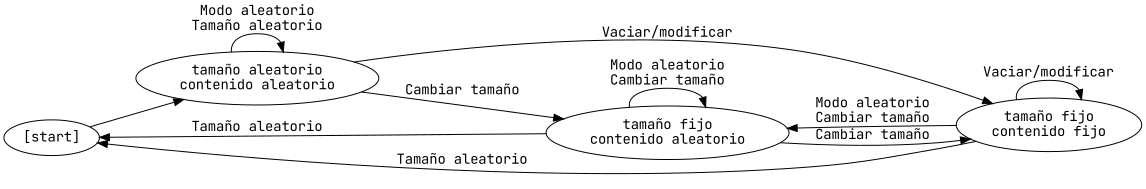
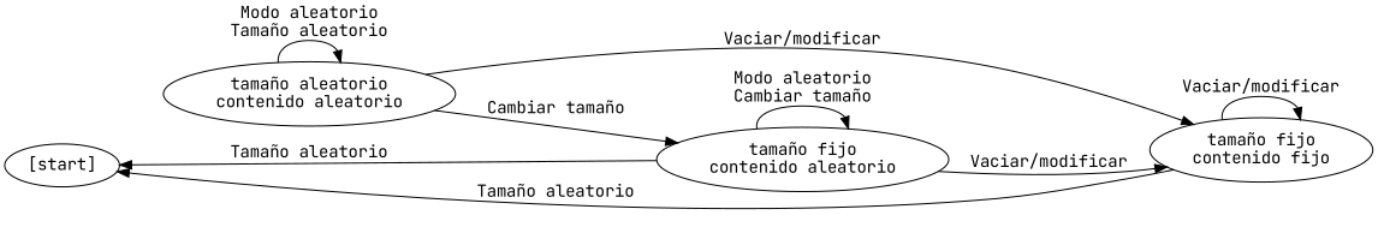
  digraph {
    fontname="JetBrains Mono"
    rankdir=LR
    node [fontname="JetBrains Mono"]
    edge [fontname="JetBrains Mono"]
    n1 [label="[start]"]
    n2 [label="tamaño aleatorio\ncontenido aleatorio"]
    n3 [label="tamaño fijo\ncontenido aleatorio"]
    n4 [label="tamaño fijo\ncontenido fijo"]
-   n1 -> n2
    n2 -> n2 [label="Modo aleatorio\nTamaño aleatorio"]
    n2 -> n3 [label="Cambiar tamaño"]
    n2 -> n4 [label="Vaciar/modificar"]
    n3 -> n1 [label="Tamaño aleatorio"]
    n3 -> n3 [label="Modo aleatorio\nCambiar tamaño"]
-   n3 -> n4 [label="Cambiar tamaño"]
+   n3 -> n4 [label="Vaciar/modificar"]
    n4 -> n1 [label="Tamaño aleatorio"]
-   n4 -> n3 [label="Modo aleatorio\nCambiar tamaño"]
    n4 -> n4 [label="Vaciar/modificar"]
  }
